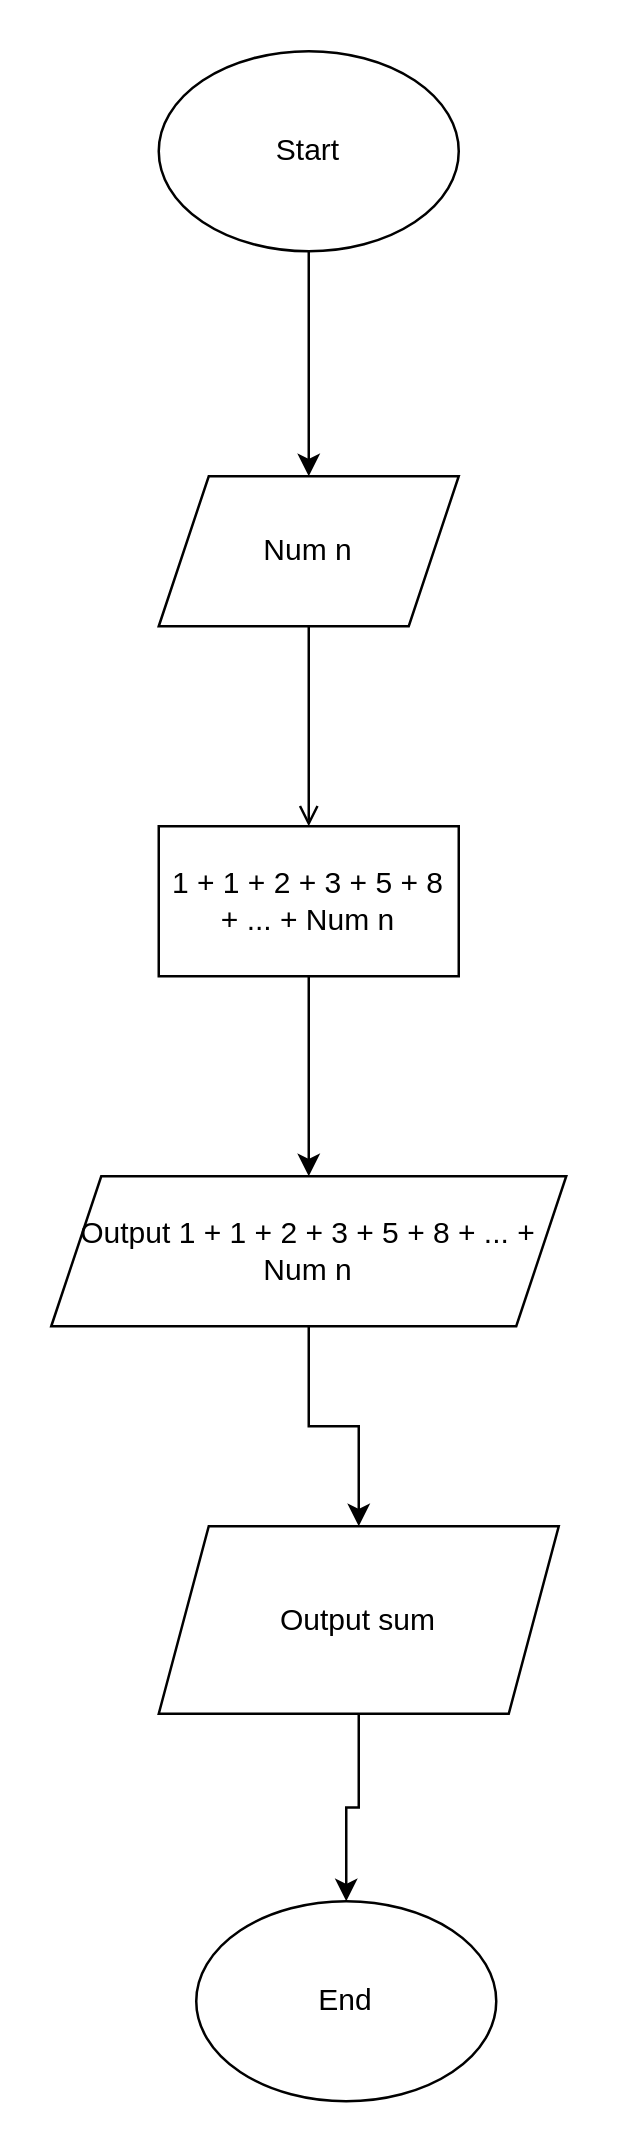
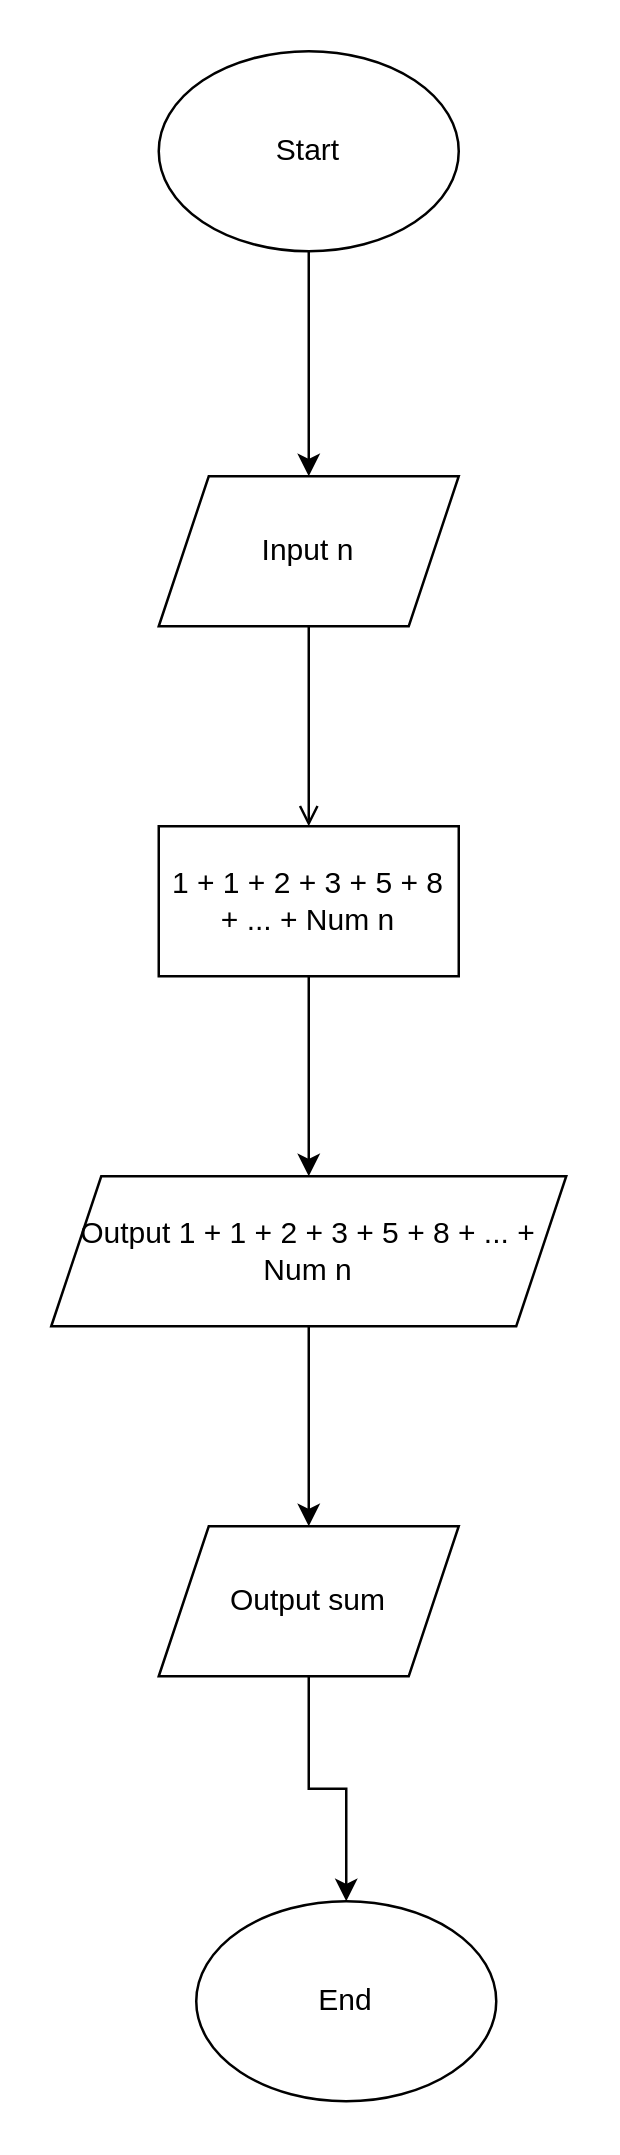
  <mxCell id="0" />
  <mxCell id="1" parent="0" />
  <mxCell id="2" value="" style="edgeStyle=orthogonalEdgeStyle;rounded=0;orthogonalLoop=1;jettySize=auto;html=1;" edge="1" parent="1" source="3" target="5"><mxGeometry relative="1" as="geometry" /></mxCell>
  <mxCell id="3" value="Start" style="ellipse;whiteSpace=wrap;html=1;" vertex="1" parent="1"><mxGeometry x="63" y="20" width="120" height="80" as="geometry" /></mxCell>
  <mxCell id="4" value="" style="edgeStyle=orthogonalEdgeStyle;rounded=0;orthogonalLoop=1;jettySize=auto;html=1;endArrow=open;" edge="1" parent="1" source="5" target="7"><mxGeometry relative="1" as="geometry" /></mxCell>
- <mxCell id="5" value="Num n" style="shape=parallelogram;perimeter=parallelogramPerimeter;whiteSpace=wrap;html=1;fixedSize=1;" vertex="1" parent="1"><mxGeometry x="63" y="190" width="120" height="60" as="geometry" /></mxCell>
+ <mxCell id="5" value="Input n" style="shape=parallelogram;perimeter=parallelogramPerimeter;whiteSpace=wrap;html=1;fixedSize=1;" vertex="1" parent="1"><mxGeometry x="63" y="190" width="120" height="60" as="geometry" /></mxCell>
  <mxCell id="6" value="" style="edgeStyle=orthogonalEdgeStyle;rounded=0;orthogonalLoop=1;jettySize=auto;html=1;" edge="1" parent="1" source="7" target="9"><mxGeometry relative="1" as="geometry" /></mxCell>
  <mxCell id="7" value="1 + 1 + 2 + 3 + 5 + 8 + ... + Num n" style="whiteSpace=wrap;html=1;" vertex="1" parent="1"><mxGeometry x="63" y="330" width="120" height="60" as="geometry" /></mxCell>
  <mxCell id="8" value="" style="edgeStyle=orthogonalEdgeStyle;rounded=0;orthogonalLoop=1;jettySize=auto;html=1;" edge="1" parent="1" source="9" target="11"><mxGeometry relative="1" as="geometry" /></mxCell>
  <mxCell id="9" value="Output 1 + 1 + 2 + 3 + 5 + 8 + ... + Num n" style="shape=parallelogram;perimeter=parallelogramPerimeter;whiteSpace=wrap;html=1;fixedSize=1;" vertex="1" parent="1"><mxGeometry x="20" y="470" width="206" height="60" as="geometry" /></mxCell>
  <mxCell id="10" value="" style="edgeStyle=orthogonalEdgeStyle;rounded=0;orthogonalLoop=1;jettySize=auto;html=1;" edge="1" parent="1" source="11" target="12"><mxGeometry relative="1" as="geometry" /></mxCell>
- <mxCell id="11" value="Output sum" style="shape=parallelogram;perimeter=parallelogramPerimeter;whiteSpace=wrap;html=1;fixedSize=1;" vertex="1" parent="1"><mxGeometry x="63" y="610" width="160" height="75" as="geometry" /></mxCell>
+ <mxCell id="11" value="Output sum" style="shape=parallelogram;perimeter=parallelogramPerimeter;whiteSpace=wrap;html=1;fixedSize=1;" vertex="1" parent="1"><mxGeometry x="63" y="610" width="120" height="60" as="geometry" /></mxCell>
  <mxCell id="12" value="End" style="ellipse;whiteSpace=wrap;html=1;" vertex="1" parent="1"><mxGeometry x="78" y="760" width="120" height="80" as="geometry" /></mxCell>
